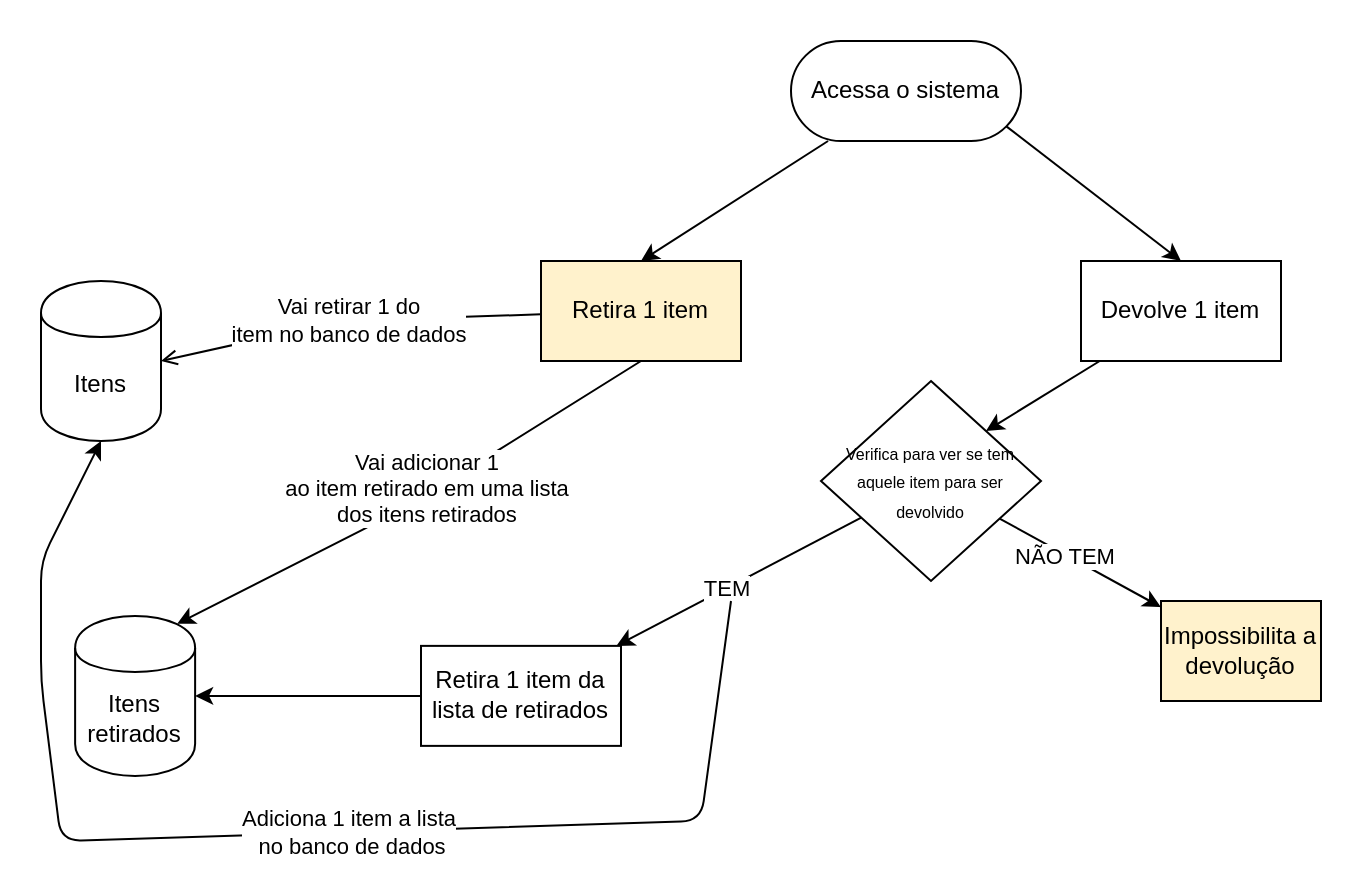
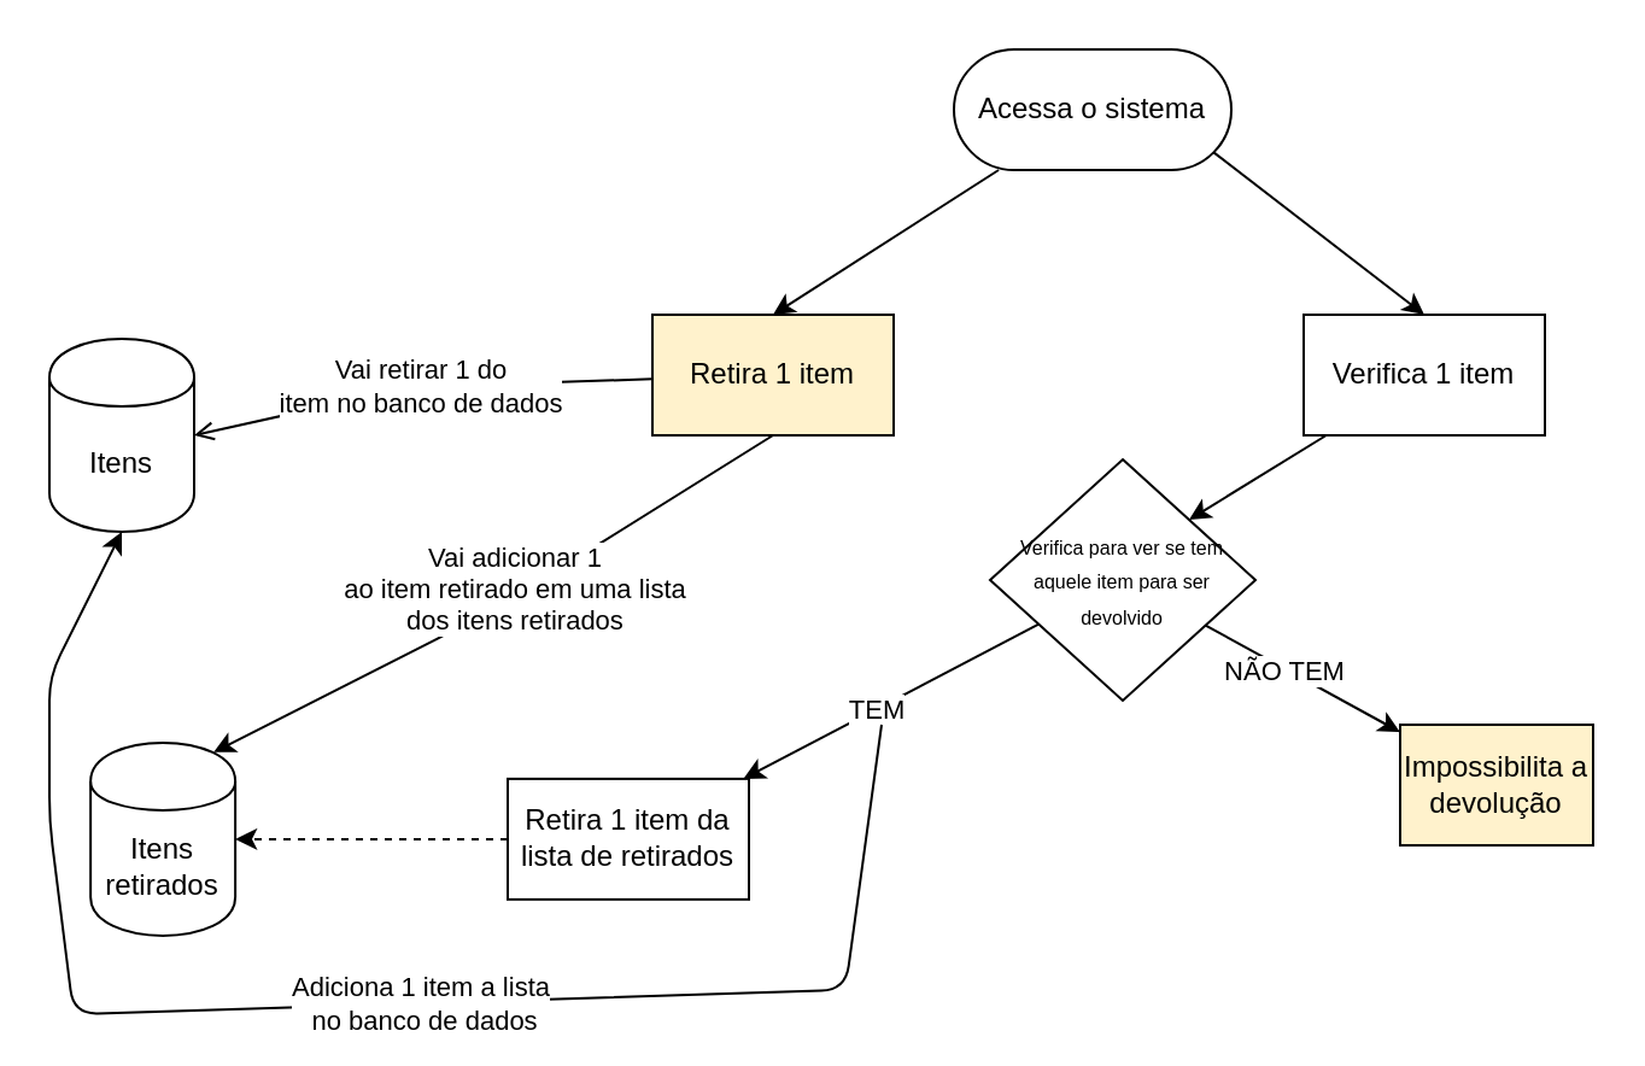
  <mxCell id="0" />
  <mxCell id="1" parent="0" />
  <mxCell id="2" value="Itens" style="shape=cylinder;whiteSpace=wrap;html=1;boundedLbl=1;backgroundOutline=1;" vertex="1" parent="1"><mxGeometry x="20" y="140" width="60" height="80" as="geometry" /></mxCell>
  <mxCell id="3" style="edgeStyle=none;html=1;entryX=0.5;entryY=0;entryDx=0;entryDy=0;" edge="1" parent="1" source="5" target="10"><mxGeometry relative="1" as="geometry" /></mxCell>
  <mxCell id="4" style="edgeStyle=none;html=1;exitX=0;exitY=0;exitDx=107.675;exitDy=42.675;exitPerimeter=0;entryX=0.5;entryY=0;entryDx=0;entryDy=0;" edge="1" parent="1" source="5" target="13"><mxGeometry relative="1" as="geometry" /></mxCell>
  <mxCell id="5" value="Acessa o sistema" style="html=1;dashed=0;whiteSpace=wrap;shape=mxgraph.dfd.start" vertex="1" parent="1"><mxGeometry x="395" y="20" width="115" height="50" as="geometry" /></mxCell>
  <mxCell id="6" style="edgeStyle=none;html=1;entryX=1;entryY=0.5;entryDx=0;entryDy=0;endArrow=open;" edge="1" parent="1" source="10" target="2"><mxGeometry relative="1" as="geometry"><Array as="points"><mxPoint x="170" y="160" /></Array></mxGeometry></mxCell>
  <mxCell id="7" value="Vai retirar 1 do&lt;div&gt;item no banco de dados&lt;/div&gt;" style="edgeLabel;html=1;align=center;verticalAlign=middle;resizable=0;points=[];" vertex="1" connectable="0" parent="6"><mxGeometry x="0.005" relative="1" as="geometry"><mxPoint as="offset" /></mxGeometry></mxCell>
  <mxCell id="8" style="edgeStyle=none;html=1;entryX=0.85;entryY=0.05;entryDx=0;entryDy=0;exitX=0.5;exitY=1;exitDx=0;exitDy=0;entryPerimeter=0;" edge="1" parent="1" source="10" target="11"><mxGeometry relative="1" as="geometry"><mxPoint x="90" y="293.52" as="targetPoint" /><mxPoint x="292.498" y="190" as="sourcePoint" /><Array as="points"><mxPoint x="240" y="230" /><mxPoint x="189.34" y="260" /></Array></mxGeometry></mxCell>
  <mxCell id="9" value="Vai adicionar 1&lt;br&gt;ao item retirado em uma lista&lt;div&gt;dos itens retirados&lt;/div&gt;" style="edgeLabel;html=1;align=center;verticalAlign=middle;resizable=0;points=[];" vertex="1" connectable="0" parent="8"><mxGeometry x="-0.009" y="1" relative="1" as="geometry"><mxPoint x="4" y="-7" as="offset" /></mxGeometry></mxCell>
  <mxCell id="10" value="Retira 1 item" style="html=1;dashed=0;whiteSpace=wrap;fillColor=#fff2cc;" vertex="1" parent="1"><mxGeometry x="270" y="130" width="100" height="50" as="geometry" /></mxCell>
  <mxCell id="11" value="Itens retirados" style="shape=cylinder;whiteSpace=wrap;html=1;boundedLbl=1;backgroundOutline=1;" vertex="1" parent="1"><mxGeometry x="37.06" y="307.44" width="60" height="80" as="geometry" /></mxCell>
  <mxCell id="12" style="edgeStyle=none;html=1;entryX=1;entryY=0;entryDx=0;entryDy=0;" edge="1" parent="1" source="13" target="18"><mxGeometry relative="1" as="geometry" /></mxCell>
- <mxCell id="13" value="Devolve 1 item" style="html=1;dashed=0;whiteSpace=wrap;" vertex="1" parent="1"><mxGeometry x="540" y="130" width="100" height="50" as="geometry" /></mxCell>
+ <mxCell id="13" value="Verifica 1 item" style="html=1;dashed=0;whiteSpace=wrap;" vertex="1" parent="1"><mxGeometry x="540" y="130" width="100" height="50" as="geometry" /></mxCell>
  <mxCell id="14" value="" style="edgeStyle=none;html=1;" edge="1" parent="1" source="18" target="21"><mxGeometry relative="1" as="geometry"><mxPoint x="280" y="340" as="targetPoint" /><Array as="points" /></mxGeometry></mxCell>
  <mxCell id="15" value="TEM" style="edgeLabel;html=1;align=center;verticalAlign=middle;resizable=0;points=[];" vertex="1" connectable="0" parent="14"><mxGeometry x="-0.117" y="-1" relative="1" as="geometry"><mxPoint x="-13" y="8" as="offset" /></mxGeometry></mxCell>
  <mxCell id="16" value="" style="edgeStyle=none;html=1;" edge="1" parent="1" source="18" target="19"><mxGeometry relative="1" as="geometry" /></mxCell>
  <mxCell id="17" value="NÃO TEM" style="edgeLabel;html=1;align=center;verticalAlign=middle;resizable=0;points=[];" vertex="1" connectable="0" parent="16"><mxGeometry x="-0.189" y="-1" relative="1" as="geometry"><mxPoint as="offset" /></mxGeometry></mxCell>
  <mxCell id="18" value="&lt;font style=&quot;font-size: 8px;&quot;&gt;Verifica para ver se tem aquele item para ser devolvido&lt;/font&gt;" style="shape=rhombus;html=1;dashed=0;whiteSpace=wrap;perimeter=rhombusPerimeter;" vertex="1" parent="1"><mxGeometry x="410" y="190" width="110" height="100" as="geometry" /></mxCell>
  <mxCell id="19" value="Impossibilita a devolução" style="whiteSpace=wrap;html=1;dashed=0;fillColor=#fff2cc;" vertex="1" parent="1"><mxGeometry x="580" y="300" width="80" height="50" as="geometry" /></mxCell>
- <mxCell id="20" style="edgeStyle=none;html=1;entryX=1;entryY=0.5;entryDx=0;entryDy=0;" edge="1" parent="1" source="21" target="11"><mxGeometry relative="1" as="geometry" /></mxCell>
+ <mxCell id="20" style="edgeStyle=none;html=1;entryX=1;entryY=0.5;entryDx=0;entryDy=0;dashed=1;" edge="1" parent="1" source="21" target="11"><mxGeometry relative="1" as="geometry" /></mxCell>
  <mxCell id="21" value="Retira 1 item da lista de retirados" style="html=1;dashed=0;whiteSpace=wrap;" vertex="1" parent="1"><mxGeometry x="210" y="322.44" width="100" height="50" as="geometry" /></mxCell>
  <mxCell id="22" value="" style="endArrow=classic;html=1;entryX=0.5;entryY=1;entryDx=0;entryDy=0;" edge="1" parent="1" target="2"><mxGeometry width="50" height="50" relative="1" as="geometry"><mxPoint x="365" y="300" as="sourcePoint" /><mxPoint x="250" y="220" as="targetPoint" /><Array as="points"><mxPoint x="350" y="410" /><mxPoint x="30" y="420" /><mxPoint x="20" y="340" /><mxPoint x="20" y="280" /></Array></mxGeometry></mxCell>
  <mxCell id="23" value="Adiciona 1 item a lista&lt;br&gt;&amp;nbsp;no banco de dados" style="edgeLabel;html=1;align=center;verticalAlign=middle;resizable=0;points=[];" vertex="1" connectable="0" parent="22"><mxGeometry x="-0.098" relative="1" as="geometry"><mxPoint as="offset" /></mxGeometry></mxCell>
